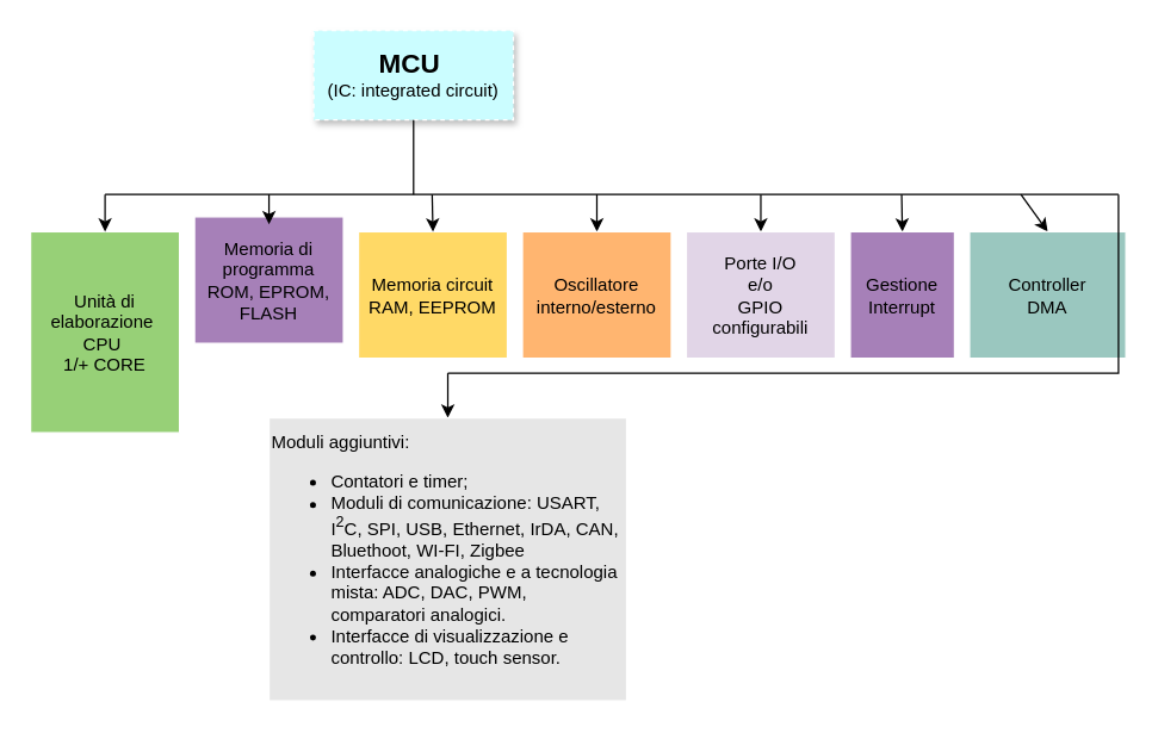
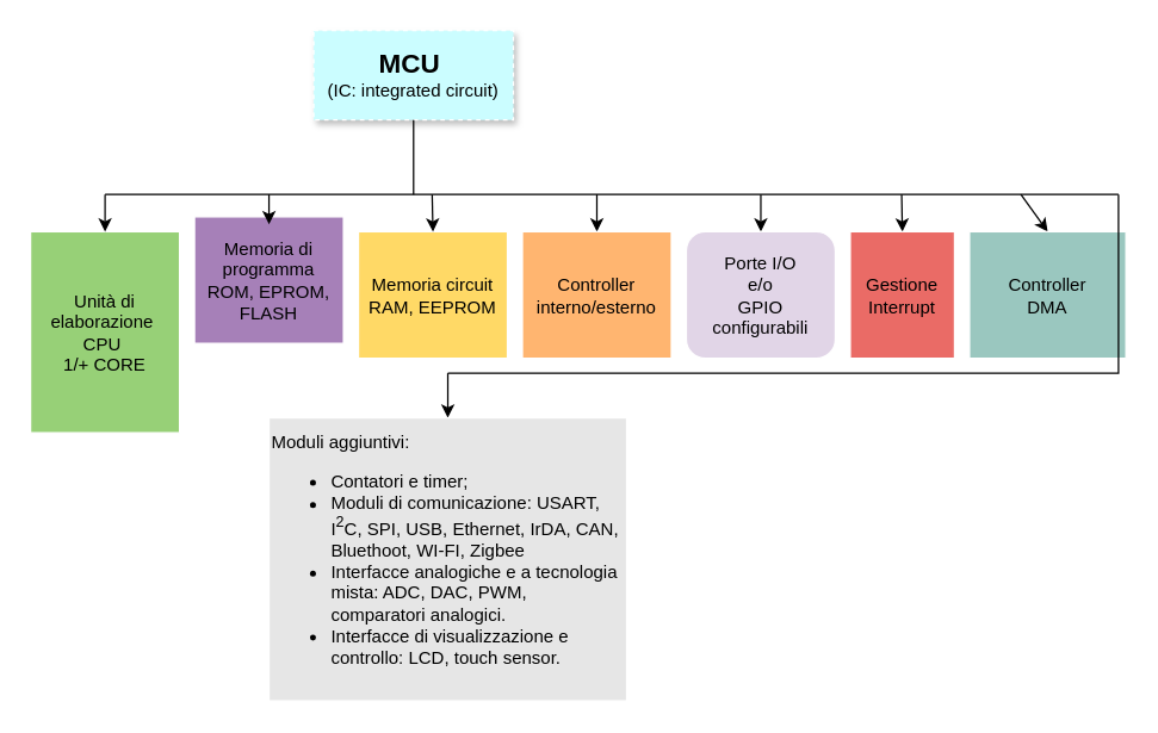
  <mxCell id="0" />
  <mxCell id="1" parent="0" />
  <mxCell id="2" value="&lt;b&gt;&lt;font style=&quot;font-size: 18px;&quot;&gt;MCU&amp;nbsp;&lt;/font&gt;&lt;/b&gt;&lt;div&gt;(IC: integrated circuit)&lt;/div&gt;" style="rounded=0;whiteSpace=wrap;html=1;fillColor=#CBFDFF;shadow=1;strokeColor=#FFFFFF;dashed=1;" parent="1" vertex="1"><mxGeometry x="210" y="20" width="134" height="60" as="geometry" /></mxCell>
  <mxCell id="3" value="Memoria circuit&lt;div&gt;RAM, EEPROM&lt;/div&gt;" style="rounded=0;whiteSpace=wrap;html=1;fillColor=#FFD966;strokeColor=#FFFFFF;" parent="1" vertex="1"><mxGeometry x="240" y="155" width="100" height="85" as="geometry" /></mxCell>
  <mxCell id="4" value="Unità di elaborazione&amp;nbsp;&lt;div&gt;CPU&amp;nbsp;&lt;/div&gt;&lt;div&gt;1/+ CORE&lt;/div&gt;" style="rounded=0;whiteSpace=wrap;html=1;fillColor=#97D077;strokeColor=#FFFFFF;" parent="1" vertex="1"><mxGeometry x="20" y="155" width="100" height="135" as="geometry" /></mxCell>
  <mxCell id="5" value="Memoria di programma&lt;div&gt;ROM, EPROM, FLASH&lt;/div&gt;" style="rounded=0;whiteSpace=wrap;html=1;fillColor=#A680B8;strokeColor=#FFFFFF;" parent="1" vertex="1"><mxGeometry x="130" y="145" width="100" height="85" as="geometry" /></mxCell>
  <mxCell id="6" value="" style="endArrow=none;html=1;rounded=0;entryX=0.5;entryY=1;entryDx=0;entryDy=0;" parent="1" target="2" edge="1"><mxGeometry width="50" height="50" relative="1" as="geometry"><mxPoint x="277" y="130" as="sourcePoint" /><mxPoint x="450" y="230" as="targetPoint" /><Array as="points"><mxPoint x="277" y="110" /></Array></mxGeometry></mxCell>
  <mxCell id="7" value="" style="endArrow=none;html=1;rounded=0;" parent="1" edge="1"><mxGeometry width="50" height="50" relative="1" as="geometry"><mxPoint x="70" y="130" as="sourcePoint" /><mxPoint x="750" y="130" as="targetPoint" /></mxGeometry></mxCell>
  <mxCell id="8" value="" style="endArrow=classic;html=1;rounded=0;entryX=0.5;entryY=0;entryDx=0;entryDy=0;" parent="1" target="4" edge="1"><mxGeometry width="50" height="50" relative="1" as="geometry"><mxPoint x="70" y="130" as="sourcePoint" /><mxPoint x="450" y="230" as="targetPoint" /></mxGeometry></mxCell>
  <mxCell id="9" value="" style="endArrow=classic;html=1;rounded=0;entryX=0.5;entryY=0.059;entryDx=0;entryDy=0;entryPerimeter=0;" parent="1" edge="1" target="5"><mxGeometry width="50" height="50" relative="1" as="geometry"><mxPoint x="180" y="130" as="sourcePoint" /><mxPoint x="180" y="150" as="targetPoint" /></mxGeometry></mxCell>
  <mxCell id="10" value="" style="endArrow=classic;html=1;rounded=0;entryX=0.5;entryY=0;entryDx=0;entryDy=0;" parent="1" edge="1" target="3"><mxGeometry width="50" height="50" relative="1" as="geometry"><mxPoint x="289.5" y="130" as="sourcePoint" /><mxPoint x="290" y="150" as="targetPoint" /></mxGeometry></mxCell>
  <mxCell id="11" value="" style="endArrow=classic;html=1;rounded=0;entryX=0.5;entryY=0;entryDx=0;entryDy=0;" parent="1" edge="1" target="16"><mxGeometry width="50" height="50" relative="1" as="geometry"><mxPoint x="510" y="130" as="sourcePoint" /><mxPoint x="700" y="170" as="targetPoint" /></mxGeometry></mxCell>
  <mxCell id="12" value="" style="endArrow=classic;html=1;rounded=0;entryX=0.5;entryY=0;entryDx=0;entryDy=0;" edge="1" parent="1" target="15"><mxGeometry width="50" height="50" relative="1" as="geometry"><mxPoint x="400" y="130" as="sourcePoint" /><mxPoint x="479.5" y="180" as="targetPoint" /></mxGeometry></mxCell>
  <mxCell id="13" value="" style="endArrow=classic;html=1;rounded=0;entryX=0.5;entryY=0;entryDx=0;entryDy=0;" edge="1" parent="1" target="17"><mxGeometry width="50" height="50" relative="1" as="geometry"><mxPoint x="604.5" y="130" as="sourcePoint" /><mxPoint x="604.5" y="170" as="targetPoint" /></mxGeometry></mxCell>
  <mxCell id="14" value="" style="endArrow=classic;html=1;rounded=0;entryX=0.5;entryY=0;entryDx=0;entryDy=0;" edge="1" parent="1" target="18"><mxGeometry width="50" height="50" relative="1" as="geometry"><mxPoint x="684.5" y="130" as="sourcePoint" /><mxPoint x="684.5" y="170" as="targetPoint" /></mxGeometry></mxCell>
- <mxCell id="15" value="Oscillatore&lt;div&gt;interno/esterno&lt;/div&gt;" style="rounded=0;whiteSpace=wrap;html=1;fillColor=#FFB570;strokeColor=#FFFFFF;" vertex="1" parent="1"><mxGeometry x="350" y="155" width="100" height="85" as="geometry" /></mxCell>
- <mxCell id="16" value="Porte I/O&lt;div&gt;e/o&lt;/div&gt;&lt;div&gt;GPIO&lt;/div&gt;&lt;div&gt;configurabili&lt;/div&gt;" style="rounded=0;whiteSpace=wrap;html=1;fillColor=#E1D5E7;strokeColor=#FFFFFF;" vertex="1" parent="1"><mxGeometry x="460" y="155" width="100" height="85" as="geometry" /></mxCell>
- <mxCell id="17" value="Gestione&lt;div&gt;Interrupt&lt;/div&gt;" style="rounded=0;whiteSpace=wrap;html=1;fillColor=#a680b8;strokeColor=#FFFFFF;" vertex="1" parent="1"><mxGeometry x="570" y="155" width="70" height="85" as="geometry" /></mxCell>
+ <mxCell id="15" value="Controller&lt;div&gt;interno/esterno&lt;/div&gt;" style="rounded=0;whiteSpace=wrap;html=1;fillColor=#FFB570;strokeColor=#FFFFFF;" vertex="1" parent="1"><mxGeometry x="350" y="155" width="100" height="85" as="geometry" /></mxCell>
+ <mxCell id="16" value="Porte I/O&lt;div&gt;e/o&lt;/div&gt;&lt;div&gt;GPIO&lt;/div&gt;&lt;div&gt;configurabili&lt;/div&gt;" style="whiteSpace=wrap;html=1;fillColor=#E1D5E7;strokeColor=#FFFFFF;rounded=1;" vertex="1" parent="1"><mxGeometry x="460" y="155" width="100" height="85" as="geometry" /></mxCell>
+ <mxCell id="17" value="Gestione&lt;div&gt;Interrupt&lt;/div&gt;" style="rounded=0;whiteSpace=wrap;html=1;fillColor=#EA6B66;strokeColor=#FFFFFF;" vertex="1" parent="1"><mxGeometry x="570" y="155" width="70" height="85" as="geometry" /></mxCell>
  <mxCell id="18" value="Controller&lt;div&gt;DMA&lt;/div&gt;" style="rounded=0;whiteSpace=wrap;html=1;fillColor=#9AC7BF;strokeColor=#FFFFFF;" vertex="1" parent="1"><mxGeometry x="650" y="155" width="105" height="85" as="geometry" /></mxCell>
  <mxCell id="19" value="" style="endArrow=none;html=1;rounded=0;" edge="1" parent="1"><mxGeometry width="50" height="50" relative="1" as="geometry"><mxPoint x="300" y="250" as="sourcePoint" /><mxPoint x="750" y="130" as="targetPoint" /><Array as="points"><mxPoint x="750" y="250" /></Array></mxGeometry></mxCell>
  <mxCell id="20" value="" style="endArrow=classic;html=1;rounded=0;entryX=0.5;entryY=0;entryDx=0;entryDy=0;" edge="1" parent="1" target="21"><mxGeometry width="50" height="50" relative="1" as="geometry"><mxPoint x="300" y="250" as="sourcePoint" /><mxPoint x="300" y="280" as="targetPoint" /></mxGeometry></mxCell>
  <mxCell id="21" value="Moduli aggiuntivi:&lt;div&gt;&lt;ul&gt;&lt;li&gt;Contatori e timer;&lt;/li&gt;&lt;li&gt;Moduli di comunicazione: USART, I&lt;sup&gt;2&lt;/sup&gt;C, SPI, USB, Ethernet, IrDA, CAN, Bluethoot, WI-FI, Zigbee&lt;/li&gt;&lt;li&gt;Interfacce analogiche e a tecnologia mista: ADC, DAC, PWM, comparatori analogici.&lt;/li&gt;&lt;li&gt;Interfacce di visualizzazione e controllo: LCD, touch sensor.&lt;/li&gt;&lt;/ul&gt;&lt;/div&gt;" style="rounded=0;whiteSpace=wrap;html=1;fillColor=#E6E6E6;strokeColor=#FFFFFF;align=left;" vertex="1" parent="1"><mxGeometry x="180" y="280" width="240" height="190" as="geometry" /></mxCell>
